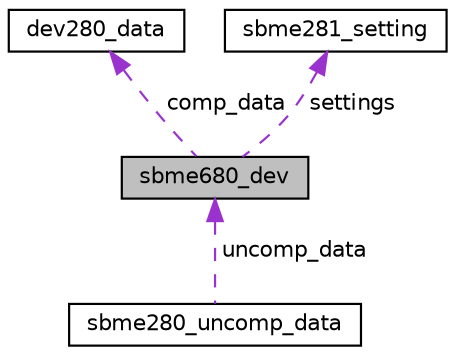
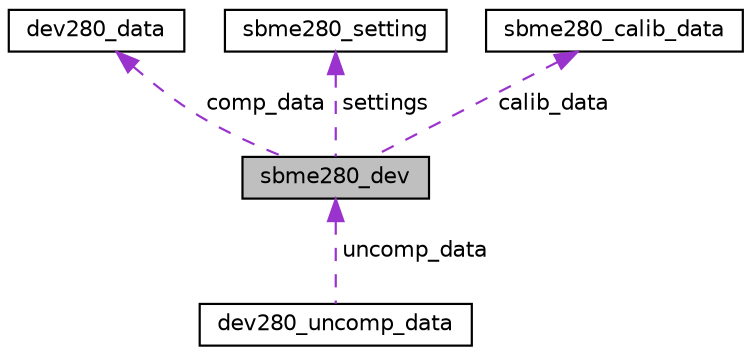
  digraph {
    fontname="DejaVu Sans"
    node [color=black fillcolor=white fontname="DejaVu Sans" fontsize=10 shape=record style=filled]
    edge [color=darkorchid3 dir=back fontname="DejaVu Sans" fontsize=10 labelfontname=Helvetica labelfontsize=10 style=dashed]
-   n1 [fillcolor=grey75 fontcolor=black height=0.2 label=sbme680_dev width=0.4]
-   n2 [height=0.2 label=sbme280_uncomp_data width=0.4]
+   n1 [fillcolor=grey75 fontcolor=black height=0.2 label=sbme280_dev width=0.4]
+   n2 [height=0.2 label=dev280_uncomp_data width=0.4]
    n3 [height=0.2 label=dev280_data width=0.4]
-   n4 [height=0.2 label=sbme281_setting width=0.4]
+   n4 [height=0.2 label=sbme280_setting width=0.4]
+   n5 [height=0.2 label=sbme280_calib_data width=0.4]
    n1 -> n2 [label=" uncomp_data"]
    n3 -> n1 [label=" comp_data"]
    n4 -> n1 [label=" settings"]
+   n5 -> n1 [label=" calib_data"]
  }
